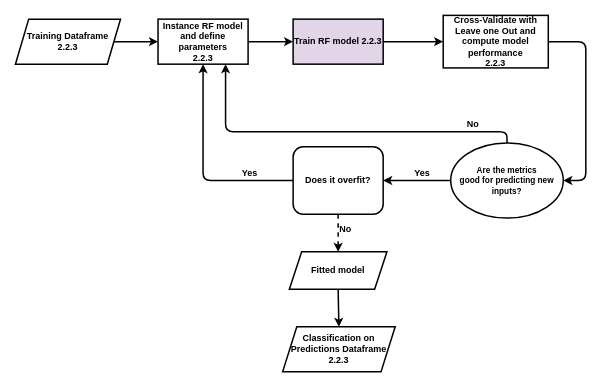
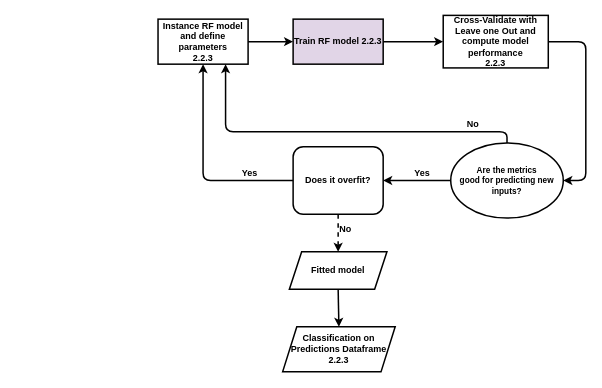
  <mxCell id="0" />
  <mxCell id="1" parent="0" />
- <mxCell id="2" value="&lt;b&gt;Training Dataframe&lt;br&gt;2.2.3&lt;br&gt;&lt;/b&gt;" style="shape=parallelogram;perimeter=parallelogramPerimeter;whiteSpace=wrap;html=1;strokeWidth=2;fillColor=#ffffff;fontSize=12;size=0.126;" parent="1" vertex="1"><mxGeometry x="20" y="25" width="140" height="60" as="geometry" /></mxCell>
  <mxCell id="3" value="&lt;b&gt;Instance RF model and define parameters&lt;br&gt;2.2.3&lt;/b&gt;" style="rounded=0;whiteSpace=wrap;html=1;strokeWidth=2;fillColor=#ffffff;fontSize=12;align=center;" parent="1" vertex="1"><mxGeometry x="210" y="25" width="120" height="60" as="geometry" /></mxCell>
- <mxCell id="4" value="" style="endArrow=classic;html=1;strokeWidth=2;fontSize=12;exitX=1;exitY=0.5;exitDx=0;exitDy=0;entryX=0;entryY=0.5;entryDx=0;entryDy=0;" parent="1" source="2" target="3" edge="1"><mxGeometry width="50" height="50" relative="1" as="geometry"><mxPoint x="0" y="155" as="sourcePoint" /><mxPoint x="50" y="105" as="targetPoint" /></mxGeometry></mxCell>
  <mxCell id="5" value="" style="endArrow=classic;html=1;strokeWidth=2;fontSize=12;exitX=1;exitY=0.5;exitDx=0;exitDy=0;" parent="1" source="3" edge="1"><mxGeometry width="50" height="50" relative="1" as="geometry"><mxPoint x="340" y="55" as="sourcePoint" /><mxPoint x="390" y="55" as="targetPoint" /></mxGeometry></mxCell>
  <mxCell id="6" value="&lt;b&gt;Train RF model 2.2.3&lt;/b&gt;" style="rounded=0;whiteSpace=wrap;html=1;strokeWidth=2;fillColor=#e1d5e7;fontSize=12;align=center;" parent="1" vertex="1"><mxGeometry x="390" y="25" width="120" height="60" as="geometry" /></mxCell>
  <mxCell id="7" value="&lt;b&gt;Does it overfit?&lt;/b&gt;" style="whiteSpace=wrap;html=1;strokeWidth=2;fillColor=#ffffff;fontSize=12;align=center;rounded=1;" parent="1" vertex="1"><mxGeometry x="390" y="195" width="120" height="90" as="geometry" /></mxCell>
  <mxCell id="8" value="" style="endArrow=classic;html=1;strokeWidth=2;fontSize=12;exitX=0;exitY=0.5;exitDx=0;exitDy=0;entryX=0.5;entryY=1;entryDx=0;entryDy=0;" parent="1" source="7" target="3" edge="1"><mxGeometry width="50" height="50" relative="1" as="geometry"><mxPoint x="380" y="170" as="sourcePoint" /><mxPoint x="430" y="120" as="targetPoint" /><Array as="points"><mxPoint x="270" y="240" /></Array></mxGeometry></mxCell>
  <mxCell id="9" value="&lt;b&gt;Cross-Validate with Leave one Out and compute model performance&lt;br&gt;2.2.3&lt;/b&gt;" style="rounded=0;whiteSpace=wrap;html=1;strokeWidth=2;fillColor=#ffffff;fontSize=12;align=center;" parent="1" vertex="1"><mxGeometry x="590" y="20" width="140" height="70" as="geometry" /></mxCell>
  <mxCell id="10" value="&lt;b&gt;Yes&lt;/b&gt;" style="text;html=1;resizable=0;points=[];autosize=1;align=left;verticalAlign=top;spacingTop=-4;fontSize=12;" parent="1" vertex="1"><mxGeometry x="320" y="220" width="40" height="20" as="geometry" /></mxCell>
  <mxCell id="11" value="&lt;b&gt;&lt;font style=&quot;font-size: 11px&quot;&gt;Are the metrics&lt;br&gt;good&amp;nbsp;for predicting new&lt;br&gt;inputs?&lt;/font&gt;&lt;br&gt;&lt;/b&gt;" style="ellipse;whiteSpace=wrap;html=1;strokeWidth=2;fillColor=#ffffff;fontSize=12;align=center;" parent="1" vertex="1"><mxGeometry x="600" y="190" width="150" height="100" as="geometry" /></mxCell>
  <mxCell id="12" value="" style="endArrow=classic;html=1;strokeWidth=2;fontSize=12;exitX=0;exitY=0.5;exitDx=0;exitDy=0;entryX=1;entryY=0.5;entryDx=0;entryDy=0;" parent="1" source="11" target="7" edge="1"><mxGeometry width="50" height="50" relative="1" as="geometry"><mxPoint x="600" y="225" as="sourcePoint" /><mxPoint x="650" y="175" as="targetPoint" /></mxGeometry></mxCell>
  <mxCell id="13" value="&lt;b&gt;Yes&lt;/b&gt;" style="text;html=1;resizable=0;points=[];autosize=1;align=left;verticalAlign=top;spacingTop=-4;fontSize=12;" parent="1" vertex="1"><mxGeometry x="550" y="220" width="40" height="20" as="geometry" /></mxCell>
  <mxCell id="14" value="" style="endArrow=classic;html=1;strokeWidth=2;fontSize=12;exitX=1;exitY=0.5;exitDx=0;exitDy=0;entryX=0;entryY=0.5;entryDx=0;entryDy=0;" parent="1" source="6" target="9" edge="1"><mxGeometry width="50" height="50" relative="1" as="geometry"><mxPoint x="540" y="25" as="sourcePoint" /><mxPoint x="579" y="-5" as="targetPoint" /></mxGeometry></mxCell>
  <mxCell id="15" value="" style="endArrow=classic;html=1;strokeWidth=2;fontSize=12;exitX=0.5;exitY=1;exitDx=0;exitDy=0;entryX=0.5;entryY=0;entryDx=0;entryDy=0;dashed=1;" parent="1" source="7" target="19" edge="1"><mxGeometry width="50" height="50" relative="1" as="geometry"><mxPoint x="10" y="355" as="sourcePoint" /><mxPoint x="450" y="335" as="targetPoint" /></mxGeometry></mxCell>
  <mxCell id="16" value="" style="endArrow=classic;html=1;strokeWidth=2;fontSize=12;exitX=0.5;exitY=0;exitDx=0;exitDy=0;entryX=0.75;entryY=1;entryDx=0;entryDy=0;" parent="1" source="11" target="3" edge="1"><mxGeometry width="50" height="50" relative="1" as="geometry"><mxPoint x="460" y="295" as="sourcePoint" /><mxPoint x="460" y="345" as="targetPoint" /><Array as="points"><mxPoint x="675" y="175" /><mxPoint x="300" y="175" /></Array></mxGeometry></mxCell>
  <mxCell id="17" value="&lt;b&gt;No&lt;/b&gt;" style="text;html=1;resizable=0;points=[];autosize=1;align=left;verticalAlign=top;spacingTop=-4;fontSize=12;" parent="1" vertex="1"><mxGeometry x="620" y="155" width="30" height="20" as="geometry" /></mxCell>
  <mxCell id="18" value="&lt;b&gt;No&lt;/b&gt;" style="text;html=1;resizable=0;points=[];autosize=1;align=left;verticalAlign=top;spacingTop=-4;fontSize=12;" parent="1" vertex="1"><mxGeometry x="450" y="295" width="30" height="20" as="geometry" /></mxCell>
  <mxCell id="19" value="&lt;b&gt;Fitted model&lt;br&gt;&lt;/b&gt;" style="shape=parallelogram;perimeter=parallelogramPerimeter;whiteSpace=wrap;html=1;strokeWidth=2;fillColor=#ffffff;fontSize=12;size=0.126;" parent="1" vertex="1"><mxGeometry x="385" y="335" width="130" height="50" as="geometry" /></mxCell>
  <mxCell id="20" value="" style="endArrow=classic;html=1;exitX=1;exitY=0.5;exitDx=0;exitDy=0;entryX=1;entryY=0.5;entryDx=0;entryDy=0;fontStyle=1;strokeWidth=2;" edge="1" parent="1" source="9" target="11"><mxGeometry width="50" height="50" relative="1" as="geometry"><mxPoint x="0" y="455" as="sourcePoint" /><mxPoint x="50" y="405" as="targetPoint" /><Array as="points"><mxPoint x="780" y="55" /><mxPoint x="780" y="240" /></Array></mxGeometry></mxCell>
  <mxCell id="21" value="" style="endArrow=classic;html=1;strokeWidth=2;fontSize=12;entryX=0.5;entryY=0;entryDx=0;entryDy=0;exitX=0.5;exitY=1;exitDx=0;exitDy=0;" edge="1" parent="1" source="19" target="22"><mxGeometry width="50" height="50" relative="1" as="geometry"><mxPoint x="470" y="395" as="sourcePoint" /><mxPoint x="450" y="435" as="targetPoint" /></mxGeometry></mxCell>
  <mxCell id="22" value="&lt;b&gt;Classification on Predictions Dataframe&lt;br&gt;2.2.3&lt;br&gt;&lt;/b&gt;" style="shape=parallelogram;perimeter=parallelogramPerimeter;whiteSpace=wrap;html=1;strokeWidth=2;fillColor=#ffffff;fontSize=12;size=0.126;" vertex="1" parent="1"><mxGeometry x="376" y="435" width="150" height="60" as="geometry" /></mxCell>
